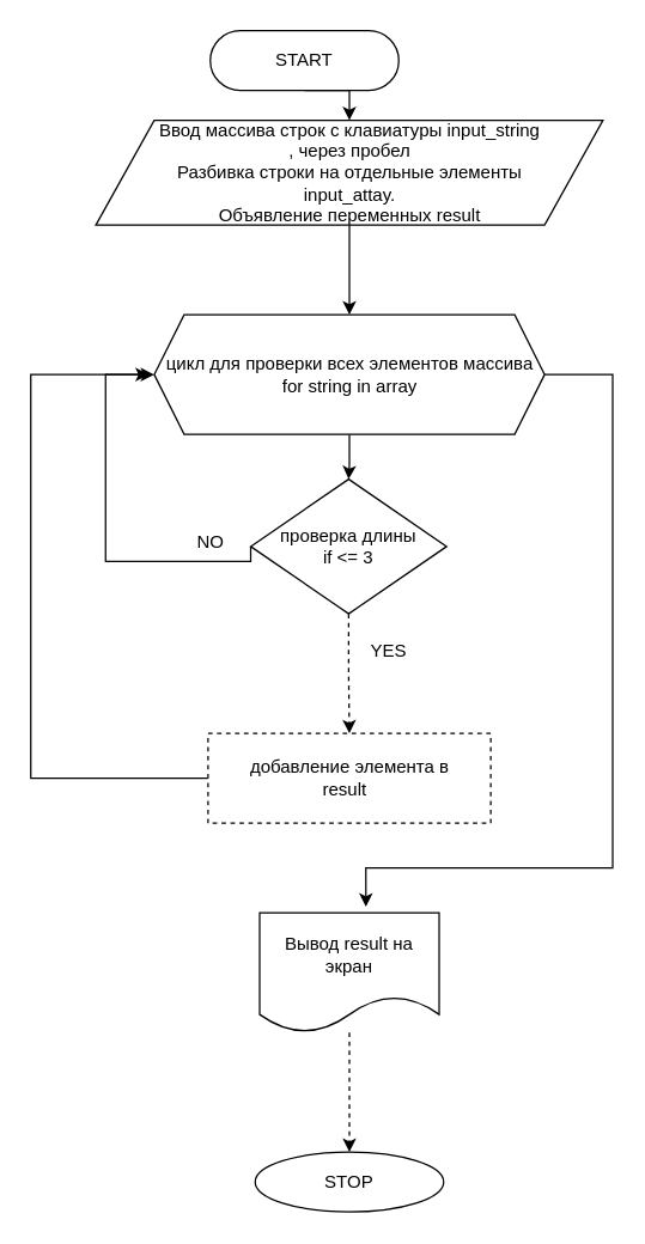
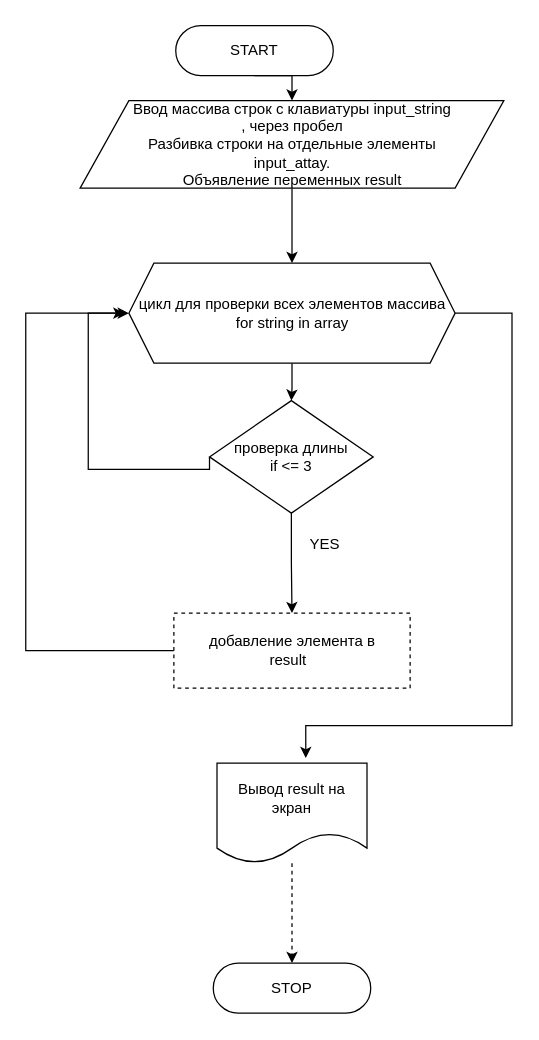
  <mxCell id="0" />
  <mxCell id="1" parent="0" />
  <mxCell id="2" style="edgeStyle=orthogonalEdgeStyle;rounded=0;orthogonalLoop=1;jettySize=auto;html=1;exitX=0.5;exitY=1;exitDx=0;exitDy=0;entryX=0.5;entryY=0;entryDx=0;entryDy=0;" edge="1" parent="1" source="3" target="5"><mxGeometry relative="1" as="geometry" /></mxCell>
  <mxCell id="3" value="START" style="rounded=1;whiteSpace=wrap;html=1;arcSize=50;" vertex="1" parent="1"><mxGeometry x="140" y="20" width="126" height="40" as="geometry" /></mxCell>
  <mxCell id="4" value="" style="edgeStyle=orthogonalEdgeStyle;rounded=0;orthogonalLoop=1;jettySize=auto;html=1;" edge="1" parent="1" source="5" target="7"><mxGeometry relative="1" as="geometry" /></mxCell>
  <mxCell id="5" value="Ввод массива строк с клавиатуры input_string&lt;br&gt;, через пробел&lt;div&gt;Разбивка строки на отдельные элементы &lt;br&gt;input_attay.&lt;br&gt;Объявление переменных result&lt;/div&gt;" style="shape=parallelogram;perimeter=parallelogramPerimeter;whiteSpace=wrap;html=1;fixedSize=1;size=39;" vertex="1" parent="1"><mxGeometry x="63.5" y="80" width="339" height="70" as="geometry" /></mxCell>
  <mxCell id="6" value="" style="edgeStyle=orthogonalEdgeStyle;rounded=0;orthogonalLoop=1;jettySize=auto;html=1;" edge="1" parent="1" source="7" target="10"><mxGeometry relative="1" as="geometry" /></mxCell>
  <mxCell id="7" value="цикл для проверки всех элементов массива&lt;div&gt;for string in array&lt;/div&gt;" style="shape=hexagon;perimeter=hexagonPerimeter2;whiteSpace=wrap;html=1;fixedSize=1;" vertex="1" parent="1"><mxGeometry x="102.5" y="210" width="261" height="80" as="geometry" /></mxCell>
  <mxCell id="8" style="edgeStyle=orthogonalEdgeStyle;rounded=0;orthogonalLoop=1;jettySize=auto;html=1;exitX=0;exitY=0.5;exitDx=0;exitDy=0;entryX=0;entryY=0.5;entryDx=0;entryDy=0;" edge="1" parent="1" source="10" target="7"><mxGeometry relative="1" as="geometry"><mxPoint x="69" y="250" as="targetPoint" /><mxPoint x="137" y="375" as="sourcePoint" /><Array as="points"><mxPoint x="70" y="375" /><mxPoint x="70" y="250" /></Array></mxGeometry></mxCell>
- <mxCell id="9" value="" style="edgeStyle=orthogonalEdgeStyle;rounded=0;orthogonalLoop=1;jettySize=auto;html=1;dashed=1;" edge="1" parent="1" source="10" target="13"><mxGeometry relative="1" as="geometry" /></mxCell>
+ <mxCell id="9" value="" style="edgeStyle=orthogonalEdgeStyle;rounded=0;orthogonalLoop=1;jettySize=auto;html=1;" edge="1" parent="1" source="10" target="13"><mxGeometry relative="1" as="geometry" /></mxCell>
  <mxCell id="10" value="проверка длины&lt;br&gt;if &amp;lt;= 3" style="rhombus;whiteSpace=wrap;html=1;" vertex="1" parent="1"><mxGeometry x="167" y="320" width="131" height="90" as="geometry" /></mxCell>
- <mxCell id="11" value="NO" style="text;html=1;align=center;verticalAlign=middle;resizable=0;points=[];autosize=1;strokeColor=none;fillColor=none;" vertex="1" parent="1"><mxGeometry x="120" y="347" width="40" height="30" as="geometry" /></mxCell>
  <mxCell id="12" style="edgeStyle=orthogonalEdgeStyle;rounded=0;orthogonalLoop=1;jettySize=auto;html=1;" edge="1" parent="1" source="13"><mxGeometry relative="1" as="geometry"><mxPoint x="99" y="250" as="targetPoint" /><Array as="points"><mxPoint x="20" y="520" /></Array></mxGeometry></mxCell>
  <mxCell id="13" value="добавление элемента в &lt;br&gt;result&amp;nbsp;&amp;nbsp;" style="rounded=0;whiteSpace=wrap;html=1;dashed=1;" vertex="1" parent="1"><mxGeometry x="138.5" y="490" width="189" height="60" as="geometry" /></mxCell>
  <mxCell id="14" value="YES" style="text;html=1;align=center;verticalAlign=middle;resizable=0;points=[];autosize=1;strokeColor=none;fillColor=none;" vertex="1" parent="1"><mxGeometry x="234" y="420" width="50" height="30" as="geometry" /></mxCell>
  <mxCell id="15" value="" style="edgeStyle=orthogonalEdgeStyle;rounded=0;orthogonalLoop=1;jettySize=auto;html=1;dashed=1;" edge="1" parent="1" source="16" target="18"><mxGeometry relative="1" as="geometry" /></mxCell>
  <mxCell id="16" value="Вывод result на экран" style="shape=document;whiteSpace=wrap;html=1;boundedLbl=1;" vertex="1" parent="1"><mxGeometry x="173" y="610" width="120" height="80" as="geometry" /></mxCell>
  <mxCell id="17" style="edgeStyle=orthogonalEdgeStyle;rounded=0;orthogonalLoop=1;jettySize=auto;html=1;entryX=0.592;entryY=-0.05;entryDx=0;entryDy=0;entryPerimeter=0;" edge="1" parent="1" source="7" target="16"><mxGeometry relative="1" as="geometry"><Array as="points"><mxPoint x="409" y="250" /><mxPoint x="409" y="580" /><mxPoint x="244" y="580" /></Array></mxGeometry></mxCell>
- <mxCell id="18" value="STOP" style="ellipse;whiteSpace=wrap;html=1;arcSize=50;" vertex="1" parent="1"><mxGeometry x="170" y="770" width="126" height="40" as="geometry" /></mxCell>
+ <mxCell id="18" value="STOP" style="rounded=1;whiteSpace=wrap;html=1;arcSize=50;" vertex="1" parent="1"><mxGeometry x="170" y="770" width="126" height="40" as="geometry" /></mxCell>
